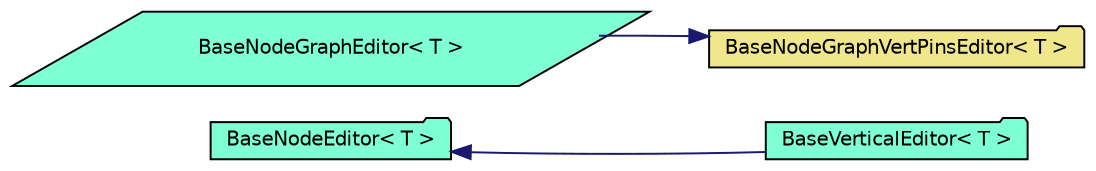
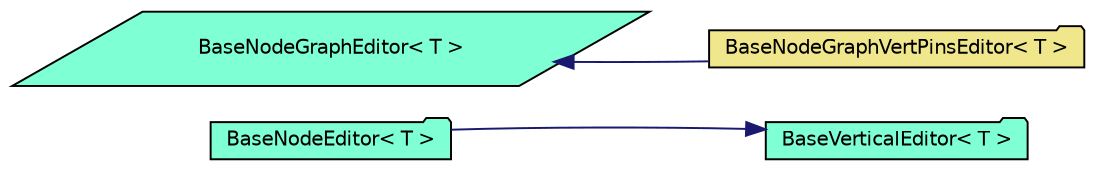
  digraph {
    rankdir=LR
    node [color=black fillcolor=aquamarine fontname=Helvetica fontsize=10 shape=folder style=filled]
    edge [color=midnightblue dir=back fontname=Helvetica fontsize=10 labelfontname=Helvetica labelfontsize=10 style=solid]
    n1 [height=0.2 label="BaseNodeEditor\< T \>" width=0.4]
    n2 [height=0.2 label="BaseVerticalEditor\< T \>" width=0.4]
    n3 [height=0.2 label="BaseNodeGraphEditor\< T \>" shape=parallelogram width=0.4]
    n4 [fillcolor=khaki height=0.2 label="BaseNodeGraphVertPinsEditor\< T \>" width=0.4]
-   n1 -> n2
-   n4 -> n3
+   n2 -> n1
+   n3 -> n4
  }
